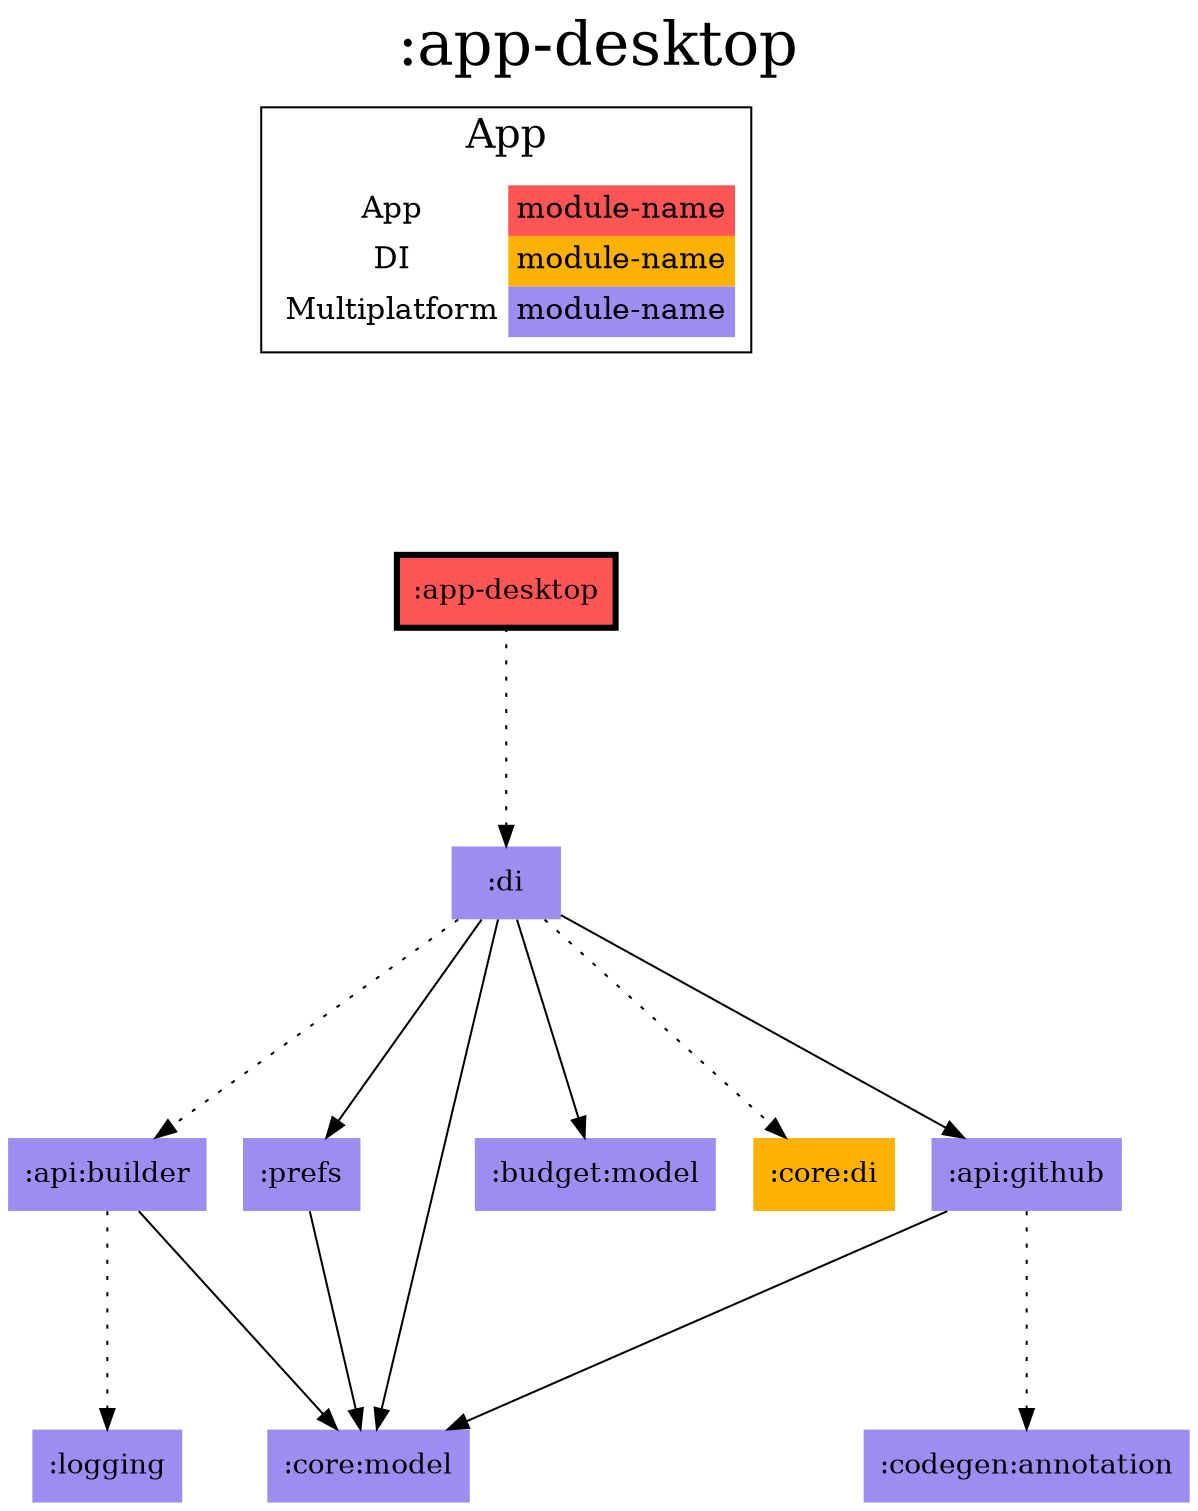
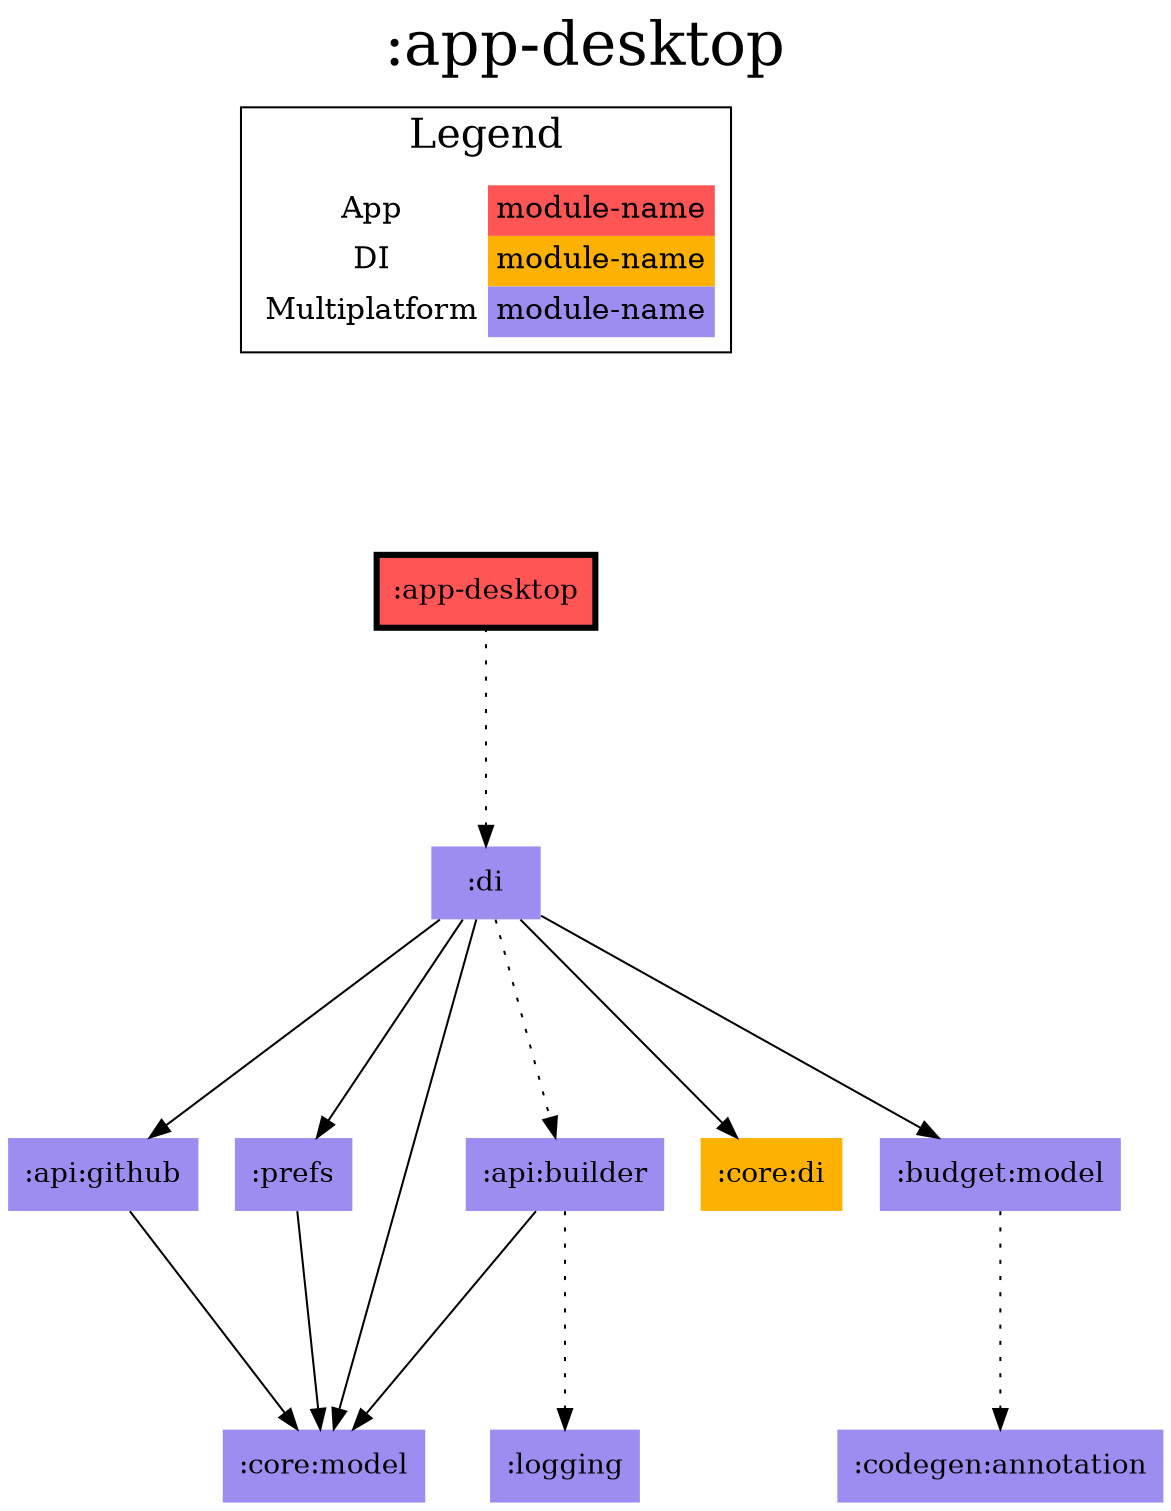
  digraph {
    fontsize=30
    label=":app-desktop"
    labelloc=t
    rankdir=TB
    ranksep=1.5
    node [fillcolor="#9D8DF1" shape=none style=filled]
    edge [dir=forward]
    ":app-desktop" [color=black fillcolor="#FF5555" penwidth=3 shape=box]
    n2 [fillcolor="#FFFFFF" fontsize=15 label=< <TABLE BORDER="0" CELLBORDER="0" CELLSPACING="0" CELLPADDING="4"> <TR><TD>App</TD><TD BGCOLOR="#FF5555">module-name</TD></TR> <TR><TD>DI</TD><TD BGCOLOR="#FCB103">module-name</TD></TR> <TR><TD>Multiplatform</TD><TD BGCOLOR="#9D8DF1">module-name</TD></TR> </TABLE> > margin=0]
    ":di"
    ":api:builder"
    ":core:model"
    ":logging"
    ":api:github"
    ":codegen:annotation"
    ":budget:model"
    ":core:di" [fillcolor="#FCB103"]
    ":prefs"
    subgraph sub_1 {
      rank=same
      ":app-desktop"
    }
    subgraph cluster_2 {
      fontsize=20
-     label=App
+     label=Legend
      n2
    }
    ":app-desktop" -> ":di" [style=dotted]
    n2 -> ":app-desktop" [style=invis]
    ":di" -> ":api:builder" [style=dotted]
    ":di" -> ":core:model"
    ":di" -> ":api:github"
    ":di" -> ":budget:model"
-   ":di" -> ":core:di" [style=dotted]
+   ":di" -> ":core:di"
    ":di" -> ":prefs"
    ":api:builder" -> ":core:model"
    ":api:builder" -> ":logging" [style=dotted]
    ":api:github" -> ":core:model"
-   ":api:github" -> ":codegen:annotation" [style=dotted]
+   ":budget:model" -> ":codegen:annotation" [style=dotted]
    ":prefs" -> ":core:model"
  }
